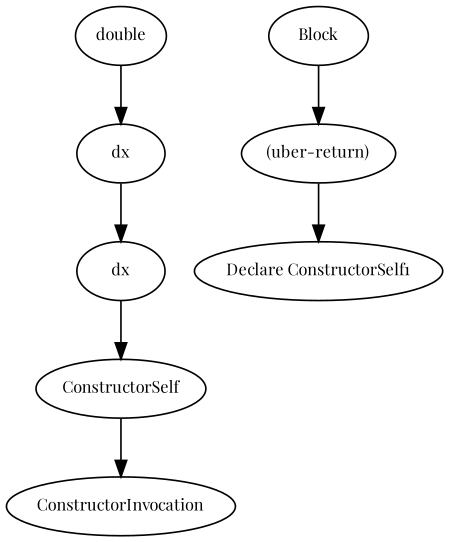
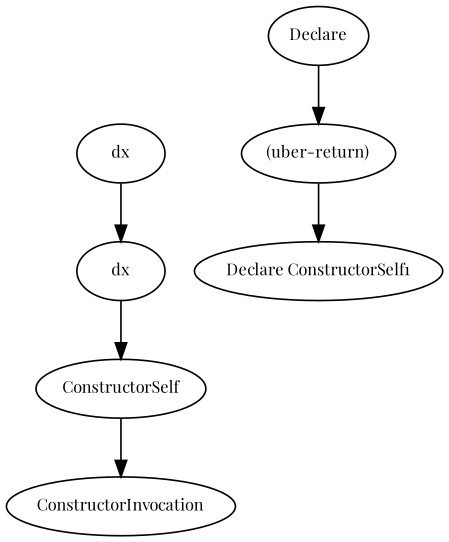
  digraph {
    fontname="Playfair Display"
    node [fontname="Playfair Display" fontsize=10]
    edge [fontname="Playfair Display"]
-   n1 [label=double]
    n2 [label=dx]
-   n3 [label=Block]
+   n3 [label=Declare]
    n4 [label="(uber-return)"]
    n5 [label="Declare ConstructorSelf1"]
    n6 [label=dx]
    n7 [label=ConstructorSelf]
    n8 [label=ConstructorInvocation]
-   n1 -> n2
    n2 -> n6
    n3 -> n4
    n4 -> n5
    n6 -> n7
    n7 -> n8
  }
